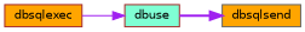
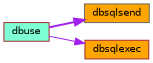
  digraph {
    rankdir=RL
    node [color=brown fillcolor=orange fontname=Helvetica fontsize=10 shape=box style=filled]
    edge [color=purple dir=back fontname=Helvetica fontsize=10 labelfontname=Helvetica labelfontsize=10]
    n1 [color=gray40 fontcolor=black height=0.2 label=dbsqlsend width=0.4]
    n2 [fillcolor=aquamarine height=0.2 label=dbuse width=0.4]
    n3 [height=0.2 label=dbsqlexec width=0.4]
    n1 -> n2 [style=bold]
-   n2 -> n3 [style=solid]
+   n3 -> n2 [style=solid]
  }
